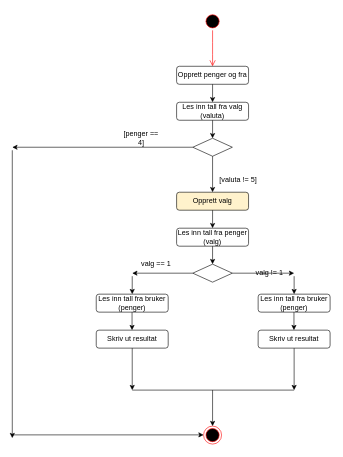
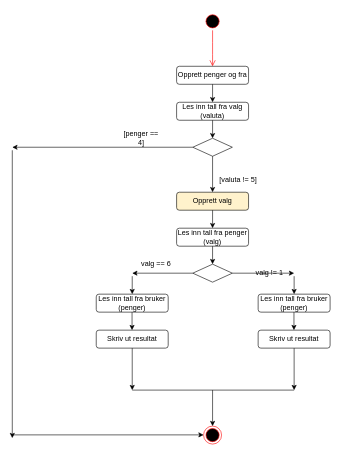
  <mxCell id="0" />
  <mxCell id="1" parent="0" />
  <mxCell id="2" value="" style="ellipse;html=1;shape=startState;fillColor=#000000;strokeColor=#ff0000;" vertex="1" parent="1"><mxGeometry x="339" y="20" width="30" height="30" as="geometry" /></mxCell>
  <mxCell id="3" value="" style="edgeStyle=orthogonalEdgeStyle;html=1;verticalAlign=bottom;endArrow=open;endSize=8;strokeColor=#ff0000;" edge="1" source="2" parent="1"><mxGeometry relative="1" as="geometry"><mxPoint x="354" y="110" as="targetPoint" /></mxGeometry></mxCell>
  <mxCell id="4" value="" style="ellipse;html=1;shape=endState;fillColor=#000000;strokeColor=#ff0000;" vertex="1" parent="1"><mxGeometry x="339" y="710" width="30" height="30" as="geometry" /></mxCell>
  <mxCell id="5" value="Opprett penger og fra" style="rounded=1;whiteSpace=wrap;html=1;" vertex="1" parent="1"><mxGeometry x="294" y="110" width="120" height="30" as="geometry" /></mxCell>
  <mxCell id="6" value="" style="endArrow=classic;html=1;exitX=0.5;exitY=1;exitDx=0;exitDy=0;" edge="1" parent="1" source="5"><mxGeometry width="50" height="50" relative="1" as="geometry"><mxPoint x="290" y="360" as="sourcePoint" /><mxPoint x="354" y="170" as="targetPoint" /></mxGeometry></mxCell>
  <mxCell id="7" value="Les inn tall fra valg (valuta)" style="rounded=1;whiteSpace=wrap;html=1;" vertex="1" parent="1"><mxGeometry x="294" y="170" width="120" height="30" as="geometry" /></mxCell>
  <mxCell id="8" value="" style="rhombus;whiteSpace=wrap;html=1;" vertex="1" parent="1"><mxGeometry x="321" y="230" width="66" height="30" as="geometry" /></mxCell>
  <mxCell id="9" value="" style="endArrow=classic;html=1;exitX=0.5;exitY=1;exitDx=0;exitDy=0;entryX=0.5;entryY=0;entryDx=0;entryDy=0;" edge="1" parent="1" source="7" target="8"><mxGeometry width="50" height="50" relative="1" as="geometry"><mxPoint x="290" y="360" as="sourcePoint" /><mxPoint x="340" y="310" as="targetPoint" /></mxGeometry></mxCell>
  <mxCell id="10" value="" style="endArrow=classic;html=1;" edge="1" parent="1"><mxGeometry width="50" height="50" relative="1" as="geometry"><mxPoint x="20" y="724.66" as="sourcePoint" /><mxPoint x="339" y="724.66" as="targetPoint" /></mxGeometry></mxCell>
  <mxCell id="11" value="" style="endArrow=classic;html=1;exitX=0;exitY=0.5;exitDx=0;exitDy=0;" edge="1" parent="1" source="8"><mxGeometry width="50" height="50" relative="1" as="geometry"><mxPoint x="440" y="420" as="sourcePoint" /><mxPoint x="20" y="245" as="targetPoint" /></mxGeometry></mxCell>
  <mxCell id="12" value="" style="endArrow=classic;html=1;" edge="1" parent="1"><mxGeometry width="50" height="50" relative="1" as="geometry"><mxPoint x="20" y="250" as="sourcePoint" /><mxPoint x="20" y="730" as="targetPoint" /></mxGeometry></mxCell>
  <mxCell id="13" value="[penger == 4]" style="text;html=1;strokeColor=none;fillColor=none;align=center;verticalAlign=middle;whiteSpace=wrap;rounded=0;" vertex="1" parent="1"><mxGeometry x="200" y="220" width="70" height="20" as="geometry" /></mxCell>
  <mxCell id="14" value="" style="endArrow=classic;html=1;exitX=0.5;exitY=1;exitDx=0;exitDy=0;entryX=0.5;entryY=0;entryDx=0;entryDy=0;" edge="1" parent="1" source="8"><mxGeometry width="50" height="50" relative="1" as="geometry"><mxPoint x="330" y="350" as="sourcePoint" /><mxPoint x="354" y="320" as="targetPoint" /></mxGeometry></mxCell>
  <mxCell id="15" value="[valuta != 5]" style="text;html=1;strokeColor=none;fillColor=none;align=center;verticalAlign=middle;whiteSpace=wrap;rounded=0;" vertex="1" parent="1"><mxGeometry x="354" y="290" width="86" height="20" as="geometry" /></mxCell>
  <mxCell id="16" value="Opprett valg" style="rounded=1;whiteSpace=wrap;html=1;fillColor=#fff2cc;" vertex="1" parent="1"><mxGeometry x="294" y="320" width="120" height="30" as="geometry" /></mxCell>
  <mxCell id="17" value="" style="endArrow=classic;html=1;exitX=0.5;exitY=1;exitDx=0;exitDy=0;" edge="1" parent="1" source="16"><mxGeometry width="50" height="50" relative="1" as="geometry"><mxPoint x="330" y="370" as="sourcePoint" /><mxPoint x="354" y="380" as="targetPoint" /></mxGeometry></mxCell>
  <mxCell id="18" value="Les inn tall fra penger (valg)" style="rounded=1;whiteSpace=wrap;html=1;" vertex="1" parent="1"><mxGeometry x="294" y="380" width="120" height="30" as="geometry" /></mxCell>
  <mxCell id="19" value="" style="rhombus;whiteSpace=wrap;html=1;" vertex="1" parent="1"><mxGeometry x="321" y="440" width="66" height="30" as="geometry" /></mxCell>
  <mxCell id="20" value="" style="endArrow=classic;html=1;exitX=0.5;exitY=1;exitDx=0;exitDy=0;entryX=0.5;entryY=0;entryDx=0;entryDy=0;" edge="1" parent="1" target="19"><mxGeometry width="50" height="50" relative="1" as="geometry"><mxPoint x="354" y="410" as="sourcePoint" /><mxPoint x="340" y="520" as="targetPoint" /></mxGeometry></mxCell>
  <mxCell id="21" value="Les inn tall fra bruker (penger)" style="rounded=1;whiteSpace=wrap;html=1;" vertex="1" parent="1"><mxGeometry x="430" y="490" width="120" height="30" as="geometry" /></mxCell>
  <mxCell id="22" value="Les inn tall fra bruker (penger)" style="rounded=1;whiteSpace=wrap;html=1;" vertex="1" parent="1"><mxGeometry x="160" y="490" width="120" height="30" as="geometry" /></mxCell>
  <mxCell id="23" style="edgeStyle=orthogonalEdgeStyle;rounded=0;orthogonalLoop=1;jettySize=auto;html=1;exitX=0.5;exitY=1;exitDx=0;exitDy=0;" edge="1" parent="1" source="22" target="22"><mxGeometry relative="1" as="geometry" /></mxCell>
  <mxCell id="24" value="" style="endArrow=classic;html=1;exitX=1;exitY=0.5;exitDx=0;exitDy=0;" edge="1" parent="1" source="19"><mxGeometry width="50" height="50" relative="1" as="geometry"><mxPoint x="400" y="550" as="sourcePoint" /><mxPoint x="490" y="455" as="targetPoint" /></mxGeometry></mxCell>
  <mxCell id="25" value="" style="endArrow=classic;html=1;entryX=0.5;entryY=0;entryDx=0;entryDy=0;" edge="1" parent="1" target="21"><mxGeometry width="50" height="50" relative="1" as="geometry"><mxPoint x="490" y="460" as="sourcePoint" /><mxPoint x="450" y="500" as="targetPoint" /></mxGeometry></mxCell>
  <mxCell id="26" value="" style="endArrow=classic;html=1;exitX=0;exitY=0.5;exitDx=0;exitDy=0;" edge="1" parent="1" source="19"><mxGeometry width="50" height="50" relative="1" as="geometry"><mxPoint x="400" y="550" as="sourcePoint" /><mxPoint x="220" y="455" as="targetPoint" /></mxGeometry></mxCell>
  <mxCell id="27" value="" style="endArrow=classic;html=1;entryX=0.5;entryY=0;entryDx=0;entryDy=0;" edge="1" parent="1" target="22"><mxGeometry width="50" height="50" relative="1" as="geometry"><mxPoint x="220" y="460" as="sourcePoint" /><mxPoint x="450" y="500" as="targetPoint" /></mxGeometry></mxCell>
  <mxCell id="28" value="Skriv ut resultat" style="rounded=1;whiteSpace=wrap;html=1;" vertex="1" parent="1"><mxGeometry x="160" y="550" width="120" height="30" as="geometry" /></mxCell>
  <mxCell id="29" value="Skriv ut resultat" style="rounded=1;whiteSpace=wrap;html=1;" vertex="1" parent="1"><mxGeometry x="430" y="550" width="120" height="30" as="geometry" /></mxCell>
  <mxCell id="30" value="" style="endArrow=classic;html=1;entryX=0.5;entryY=0;entryDx=0;entryDy=0;" edge="1" parent="1"><mxGeometry width="50" height="50" relative="1" as="geometry"><mxPoint x="489.71" y="520" as="sourcePoint" /><mxPoint x="489.71" y="550" as="targetPoint" /></mxGeometry></mxCell>
  <mxCell id="31" value="" style="endArrow=classic;html=1;entryX=0.5;entryY=0;entryDx=0;entryDy=0;" edge="1" parent="1"><mxGeometry width="50" height="50" relative="1" as="geometry"><mxPoint x="219.71" y="520" as="sourcePoint" /><mxPoint x="219.71" y="550" as="targetPoint" /></mxGeometry></mxCell>
  <mxCell id="32" value="" style="endArrow=classic;html=1;exitX=0.5;exitY=1;exitDx=0;exitDy=0;" edge="1" parent="1" source="29"><mxGeometry width="50" height="50" relative="1" as="geometry"><mxPoint x="400" y="610" as="sourcePoint" /><mxPoint x="490" y="650" as="targetPoint" /></mxGeometry></mxCell>
  <mxCell id="33" value="" style="endArrow=classic;html=1;exitX=0.5;exitY=1;exitDx=0;exitDy=0;" edge="1" parent="1" source="28"><mxGeometry width="50" height="50" relative="1" as="geometry"><mxPoint x="400" y="610" as="sourcePoint" /><mxPoint x="220" y="650" as="targetPoint" /></mxGeometry></mxCell>
  <mxCell id="34" value="" style="endArrow=none;html=1;" edge="1" parent="1"><mxGeometry width="50" height="50" relative="1" as="geometry"><mxPoint x="220" y="650" as="sourcePoint" /><mxPoint x="490" y="650" as="targetPoint" /></mxGeometry></mxCell>
  <mxCell id="35" value="" style="endArrow=classic;html=1;entryX=0.5;entryY=0;entryDx=0;entryDy=0;" edge="1" parent="1" target="4"><mxGeometry width="50" height="50" relative="1" as="geometry"><mxPoint x="354" y="650" as="sourcePoint" /><mxPoint x="450" y="560" as="targetPoint" /></mxGeometry></mxCell>
- <mxCell id="36" value="valg == 1" style="text;html=1;strokeColor=none;fillColor=none;align=center;verticalAlign=middle;whiteSpace=wrap;rounded=0;" vertex="1" parent="1"><mxGeometry x="230" y="430" width="60" height="20" as="geometry" /></mxCell>
+ <mxCell id="36" value="valg == 6" style="text;html=1;strokeColor=none;fillColor=none;align=center;verticalAlign=middle;whiteSpace=wrap;rounded=0;" vertex="1" parent="1"><mxGeometry x="230" y="430" width="60" height="20" as="geometry" /></mxCell>
  <mxCell id="37" value="valg != 1" style="text;html=1;strokeColor=none;fillColor=none;align=center;verticalAlign=middle;whiteSpace=wrap;rounded=0;" vertex="1" parent="1"><mxGeometry x="419" y="445" width="60" height="20" as="geometry" /></mxCell>
